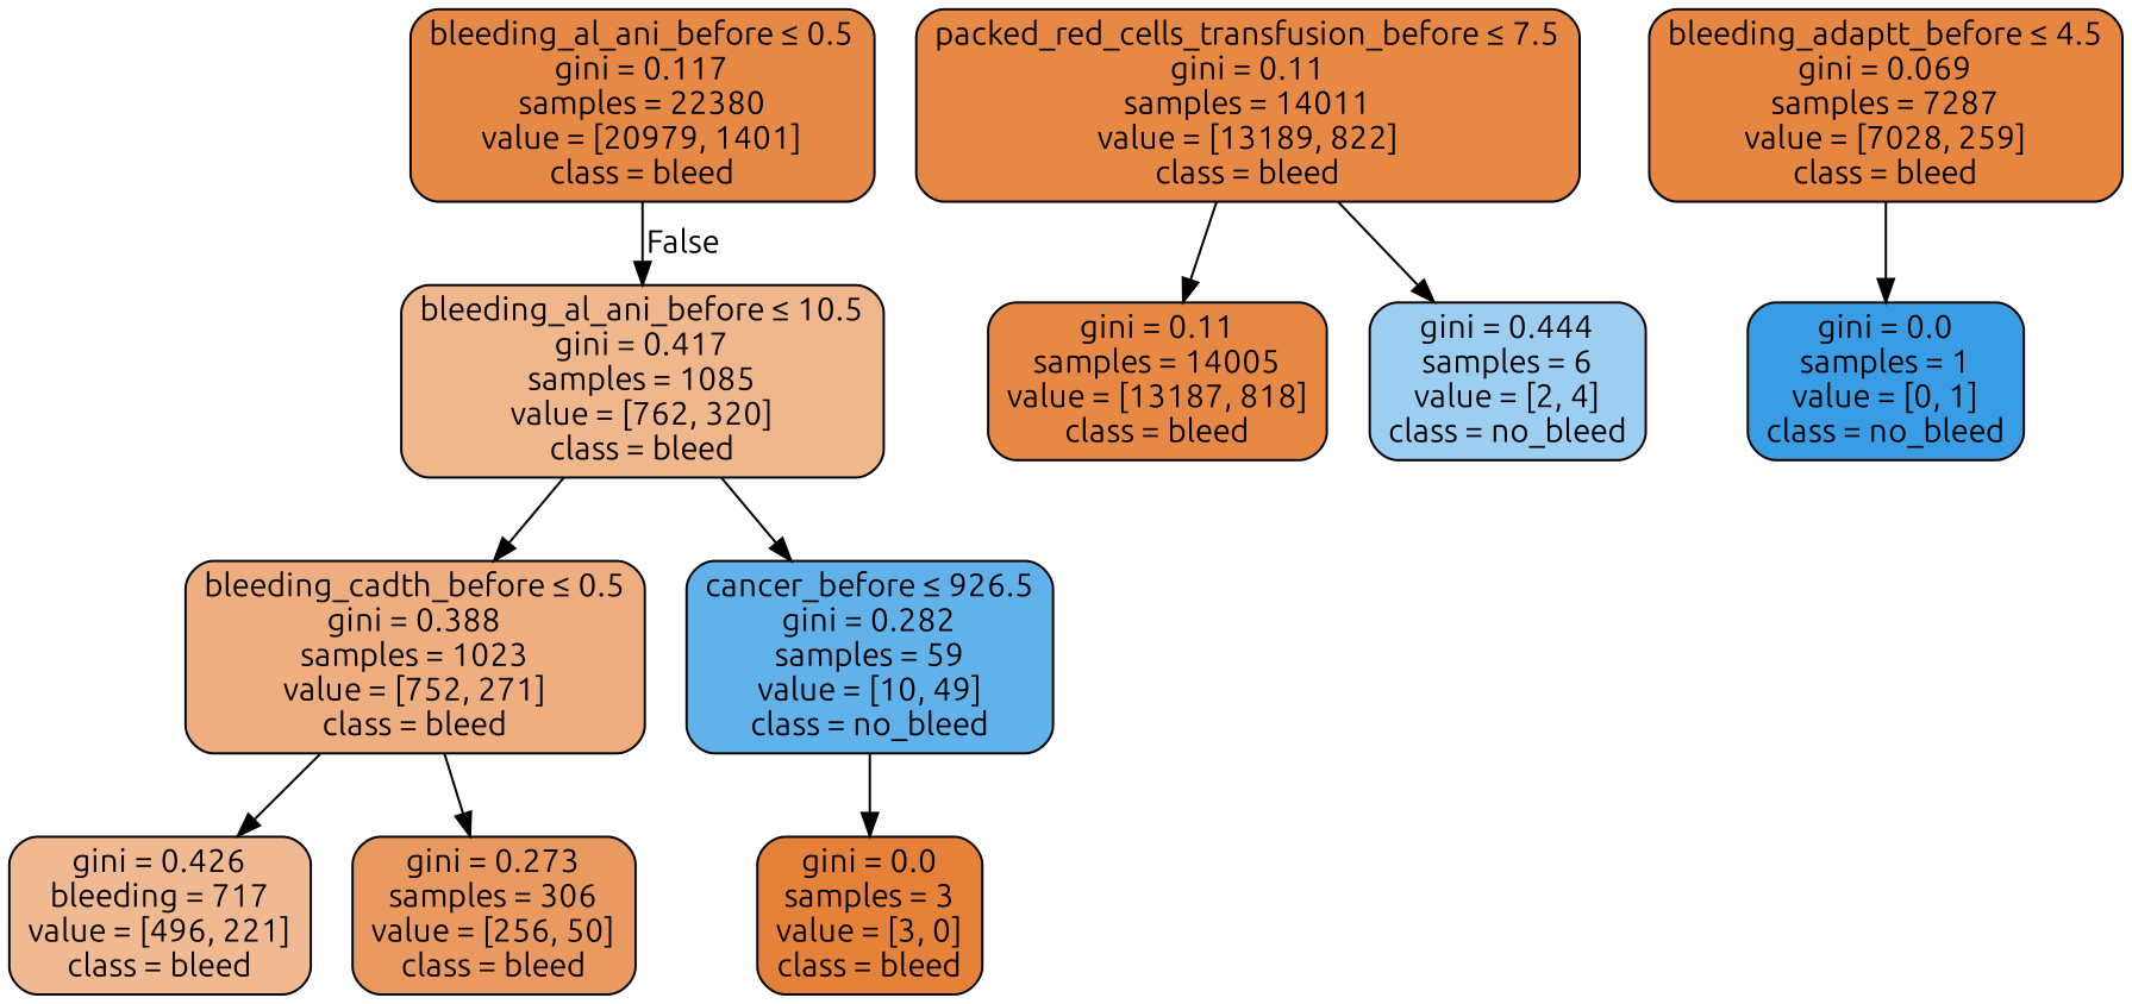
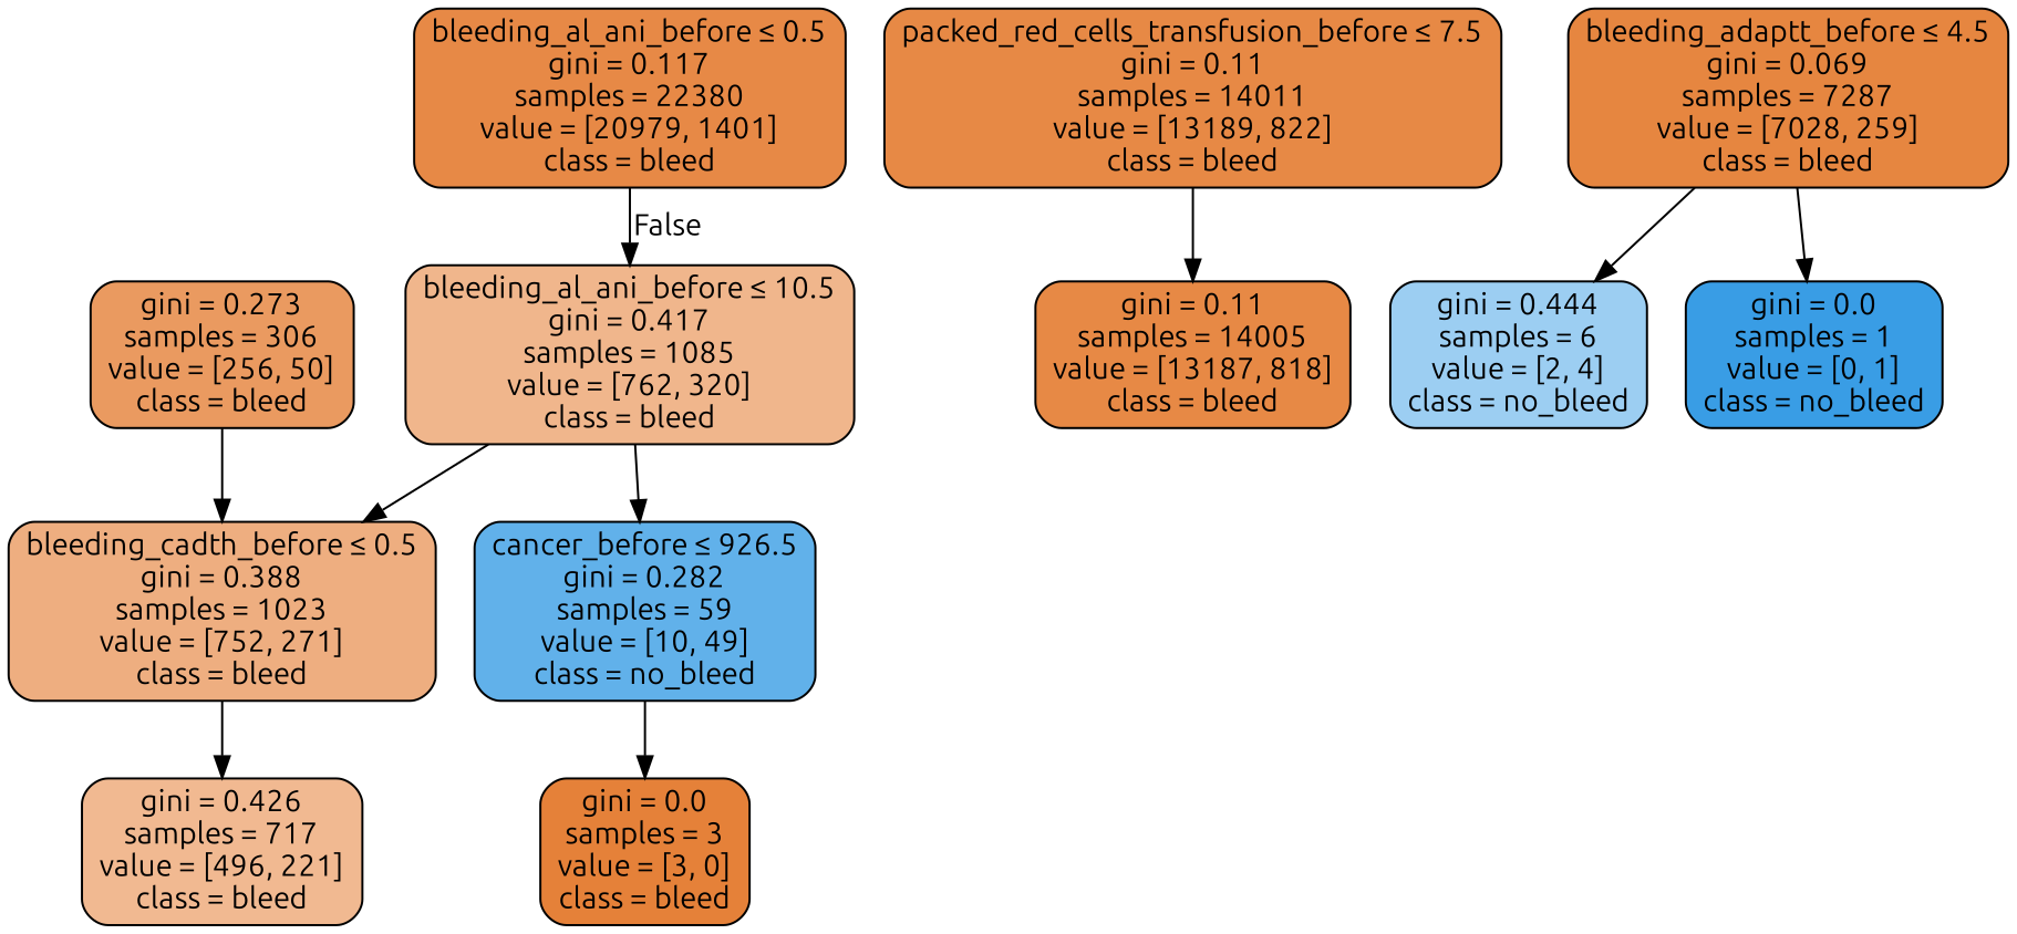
  digraph {
    fontname=Ubuntu
    node [color=black fillcolor="#e78945" fontname=Ubuntu shape=box style="filled, rounded"]
    edge [fontname=Ubuntu]
    n1 [fillcolor="#e78946" label=<bleeding_al_ani_before &le; 0.5<br/>gini = 0.117<br/>samples = 22380<br/>value = [20979, 1401]<br/>class = bleed>]
    n2 [fillcolor="#f0b68c" label=<bleeding_al_ani_before &le; 10.5<br/>gini = 0.417<br/>samples = 1085<br/>value = [762, 320]<br/>class = bleed>]
    n3 [fillcolor="#eeae80" label=<bleeding_cadth_before &le; 0.5<br/>gini = 0.388<br/>samples = 1023<br/>value = [752, 271]<br/>class = bleed>]
    n4 [fillcolor="#61b1ea" label=<cancer_before &le; 926.5<br/>gini = 0.282<br/>samples = 59<br/>value = [10, 49]<br/>class = no_bleed>]
    n5 [label=<packed_red_cells_transfusion_before &le; 7.5<br/>gini = 0.11<br/>samples = 14011<br/>value = [13189, 822]<br/>class = bleed>]
    n6 [label=<gini = 0.11<br/>samples = 14005<br/>value = [13187, 818]<br/>class = bleed>]
    n7 [fillcolor="#9ccef2" label=<gini = 0.444<br/>samples = 6<br/>value = [2, 4]<br/>class = no_bleed>]
    n8 [fillcolor="#e68640" label=<bleeding_adaptt_before &le; 4.5<br/>gini = 0.069<br/>samples = 7287<br/>value = [7028, 259]<br/>class = bleed>]
    n9 [fillcolor="#399de5" label=<gini = 0.0<br/>samples = 1<br/>value = [0, 1]<br/>class = no_bleed>]
-   n10 [fillcolor="#f1b991" label=<gini = 0.426<br/>bleeding = 717<br/>value = [496, 221]<br/>class = bleed>]
+   n10 [fillcolor="#f1b991" label=<gini = 0.426<br/>samples = 717<br/>value = [496, 221]<br/>class = bleed>]
    n11 [fillcolor="#ea9a60" label=<gini = 0.273<br/>samples = 306<br/>value = [256, 50]<br/>class = bleed>]
    n12 [fillcolor="#e58139" label=<gini = 0.0<br/>samples = 3<br/>value = [3, 0]<br/>class = bleed>]
    n1 -> n2 [headlabel=False labelangle=-45 labeldistance=2.5]
    n2 -> n3
    n2 -> n4
    n3 -> n10
-   n3 -> n11
+   n11 -> n3
    n4 -> n12
    n5 -> n6
-   n5 -> n7
+   n8 -> n7
    n8 -> n9
  }
